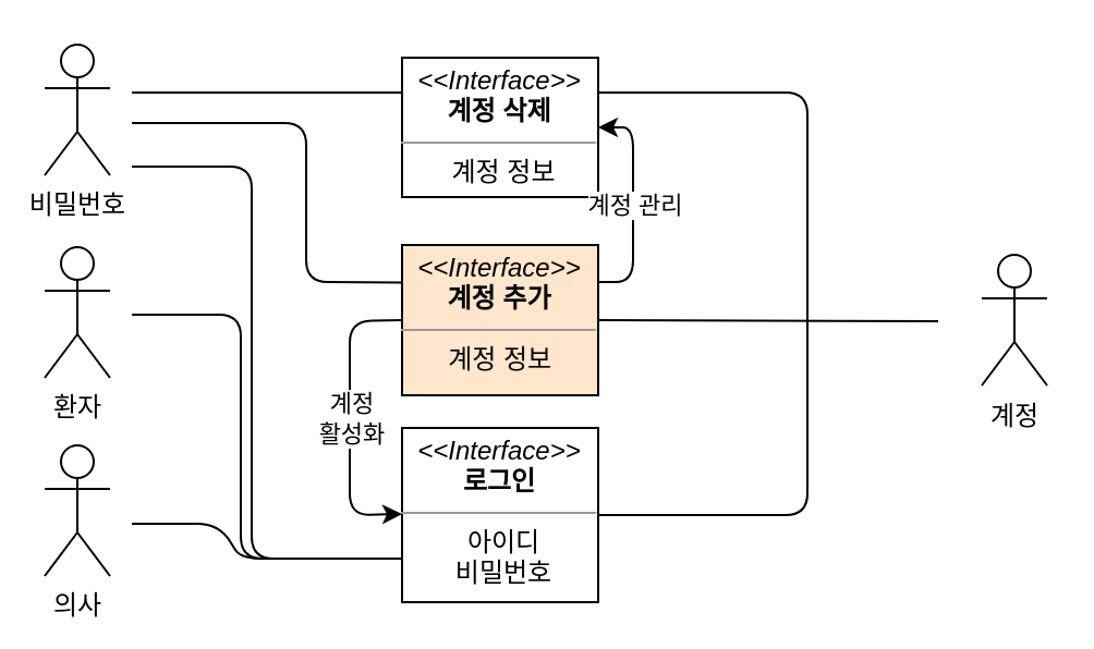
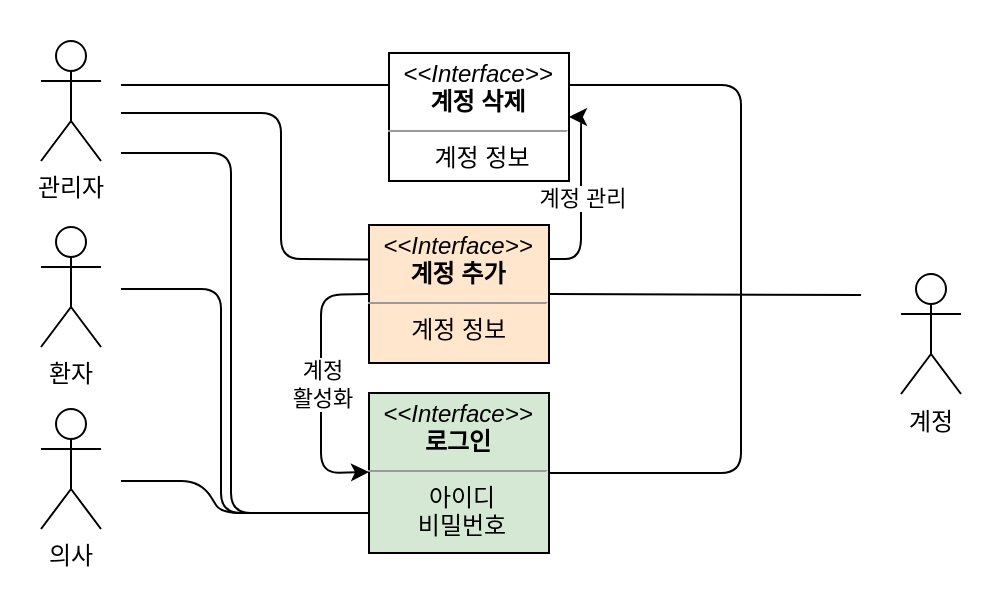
  <mxCell id="0" />
  <mxCell id="1" parent="0" />
- <mxCell id="2" value="비밀번호" style="shape=umlActor;verticalLabelPosition=bottom;verticalAlign=top;html=1;outlineConnect=0;" vertex="1" parent="1"><mxGeometry x="20" y="20" width="30" height="60" as="geometry" /></mxCell>
+ <mxCell id="2" value="관리자" style="shape=umlActor;verticalLabelPosition=bottom;verticalAlign=top;html=1;outlineConnect=0;" vertex="1" parent="1"><mxGeometry x="20" y="20" width="30" height="60" as="geometry" /></mxCell>
  <mxCell id="3" value="의사" style="shape=umlActor;verticalLabelPosition=bottom;verticalAlign=top;html=1;outlineConnect=0;" vertex="1" parent="1"><mxGeometry x="20" y="204" width="30" height="60" as="geometry" /></mxCell>
- <mxCell id="4" value="계정" style="shape=umlActor;verticalLabelPosition=bottom;verticalAlign=top;html=1;outlineConnect=0;" vertex="1" parent="1"><mxGeometry x="450" y="116.5" width="30" height="60" as="geometry" /></mxCell>
+ <mxCell id="4" value="계정" style="shape=umlActor;verticalLabelPosition=bottom;verticalAlign=top;html=1;outlineConnect=0;" vertex="1" parent="1"><mxGeometry x="450" y="136.5" width="30" height="60" as="geometry" /></mxCell>
  <mxCell id="5" value="&lt;p style=&quot;margin: 0px ; margin-top: 4px ; text-align: center&quot;&gt;&lt;i&gt;&amp;lt;&amp;lt;Interface&amp;gt;&amp;gt;&lt;/i&gt;&lt;br&gt;&lt;b&gt;계정 추가&lt;/b&gt;&lt;/p&gt;&lt;hr size=&quot;1&quot;&gt;&lt;p style=&quot;text-align: center ; margin: 0px 0px 0px 4px&quot;&gt;계정 정보&amp;nbsp;&lt;/p&gt;" style="verticalAlign=top;align=left;overflow=fill;fontSize=12;fontFamily=Helvetica;html=1;fillColor=#ffe6cc;" vertex="1" parent="1"><mxGeometry x="184" y="112" width="90" height="69" as="geometry" /></mxCell>
- <mxCell id="6" value="&lt;p style=&quot;margin: 4px 0px 0px&quot;&gt;&lt;i&gt;&amp;lt;&amp;lt;Interface&amp;gt;&amp;gt;&lt;/i&gt;&lt;br&gt;&lt;b&gt;계정 삭제&lt;/b&gt;&lt;/p&gt;&lt;hr size=&quot;1&quot;&gt;&lt;p style=&quot;margin: 0px ; margin-left: 4px&quot;&gt;계정 정보&lt;/p&gt;" style="verticalAlign=top;align=center;overflow=fill;fontSize=12;fontFamily=Helvetica;html=1;" vertex="1" parent="1"><mxGeometry x="184" y="26" width="90" height="64" as="geometry" /></mxCell>
- <mxCell id="7" value="&lt;p style=&quot;margin: 0px ; margin-top: 4px ; text-align: center&quot;&gt;&lt;i&gt;&amp;lt;&amp;lt;Interface&amp;gt;&amp;gt;&lt;/i&gt;&lt;br&gt;&lt;b&gt;로그인&lt;/b&gt;&lt;/p&gt;&lt;hr size=&quot;1&quot;&gt;&lt;p style=&quot;text-align: center ; margin: 0px 0px 0px 4px&quot;&gt;아이디&lt;/p&gt;&lt;p style=&quot;text-align: center ; margin: 0px 0px 0px 4px&quot;&gt;비밀번호&lt;/p&gt;" style="verticalAlign=top;align=left;overflow=fill;fontSize=12;fontFamily=Helvetica;html=1;" vertex="1" parent="1"><mxGeometry x="184" y="196" width="90" height="80" as="geometry" /></mxCell>
+ <mxCell id="6" value="&lt;p style=&quot;margin: 4px 0px 0px&quot;&gt;&lt;i&gt;&amp;lt;&amp;lt;Interface&amp;gt;&amp;gt;&lt;/i&gt;&lt;br&gt;&lt;b&gt;계정 삭제&lt;/b&gt;&lt;/p&gt;&lt;hr size=&quot;1&quot;&gt;&lt;p style=&quot;margin: 0px ; margin-left: 4px&quot;&gt;계정 정보&lt;/p&gt;" style="verticalAlign=top;align=center;overflow=fill;fontSize=12;fontFamily=Helvetica;html=1;" vertex="1" parent="1"><mxGeometry x="194" y="26" width="90" height="64" as="geometry" /></mxCell>
+ <mxCell id="7" value="&lt;p style=&quot;margin: 0px ; margin-top: 4px ; text-align: center&quot;&gt;&lt;i&gt;&amp;lt;&amp;lt;Interface&amp;gt;&amp;gt;&lt;/i&gt;&lt;br&gt;&lt;b&gt;로그인&lt;/b&gt;&lt;/p&gt;&lt;hr size=&quot;1&quot;&gt;&lt;p style=&quot;text-align: center ; margin: 0px 0px 0px 4px&quot;&gt;아이디&lt;/p&gt;&lt;p style=&quot;text-align: center ; margin: 0px 0px 0px 4px&quot;&gt;비밀번호&lt;/p&gt;" style="verticalAlign=top;align=left;overflow=fill;fontSize=12;fontFamily=Helvetica;html=1;fillColor=#d5e8d4;" vertex="1" parent="1"><mxGeometry x="184" y="196" width="90" height="80" as="geometry" /></mxCell>
  <mxCell id="8" value="" style="endArrow=none;html=1;exitX=1;exitY=0.25;exitDx=0;exitDy=0;" edge="1" parent="1" source="6"><mxGeometry width="50" height="50" relative="1" as="geometry"><mxPoint x="410" y="136" as="sourcePoint" /><mxPoint x="370" y="166" as="targetPoint" /><Array as="points"><mxPoint x="370" y="42" /></Array></mxGeometry></mxCell>
  <mxCell id="9" value="" style="endArrow=none;html=1;exitX=1;exitY=0.5;exitDx=0;exitDy=0;" edge="1" parent="1" source="7"><mxGeometry width="50" height="50" relative="1" as="geometry"><mxPoint x="300" y="246" as="sourcePoint" /><mxPoint x="370" y="166" as="targetPoint" /><Array as="points"><mxPoint x="370" y="236" /></Array></mxGeometry></mxCell>
  <mxCell id="10" value="" style="endArrow=none;html=1;entryX=0;entryY=0.25;entryDx=0;entryDy=0;" edge="1" parent="1" target="5"><mxGeometry width="50" height="50" relative="1" as="geometry"><mxPoint x="60" y="56" as="sourcePoint" /><mxPoint x="184" y="66" as="targetPoint" /><Array as="points"><mxPoint x="140" y="56" /><mxPoint x="140" y="129" /></Array></mxGeometry></mxCell>
  <mxCell id="11" value="" style="endArrow=none;html=1;fillColor=#f8cecc;" edge="1" parent="1"><mxGeometry width="50" height="50" relative="1" as="geometry"><mxPoint x="60" y="240" as="sourcePoint" /><mxPoint x="184" y="256" as="targetPoint" /><Array as="points"><mxPoint x="100" y="240" /><mxPoint x="110" y="256" /><mxPoint x="130" y="256" /><mxPoint x="150" y="256" /></Array></mxGeometry></mxCell>
  <mxCell id="12" value="" style="endArrow=none;html=1;exitX=1;exitY=0.5;exitDx=0;exitDy=0;" edge="1" parent="1" source="5"><mxGeometry width="50" height="50" relative="1" as="geometry"><mxPoint x="310" y="156" as="sourcePoint" /><mxPoint x="430" y="147" as="targetPoint" /><Array as="points" /></mxGeometry></mxCell>
  <mxCell id="13" value="" style="endArrow=classic;html=1;exitX=0;exitY=0.5;exitDx=0;exitDy=0;" edge="1" parent="1" source="5"><mxGeometry relative="1" as="geometry"><mxPoint x="84" y="235.5" as="sourcePoint" /><mxPoint x="184" y="235.5" as="targetPoint" /><Array as="points"><mxPoint x="160" y="147" /><mxPoint x="160" y="236" /></Array></mxGeometry></mxCell>
  <mxCell id="14" value="계정&lt;br&gt;활성화" style="edgeLabel;resizable=0;html=1;align=center;verticalAlign=middle;horizontal=1;" connectable="0" vertex="1" parent="13"><mxGeometry relative="1" as="geometry" /></mxCell>
  <mxCell id="15" value="" style="endArrow=classic;html=1;entryX=1;entryY=0.5;entryDx=0;entryDy=0;" edge="1" parent="1" target="6"><mxGeometry relative="1" as="geometry"><mxPoint x="274" y="129" as="sourcePoint" /><mxPoint x="390" y="116" as="targetPoint" /><Array as="points"><mxPoint y="129" x="290" /><mxPoint y="58" x="290" /></Array></mxGeometry></mxCell>
  <mxCell id="16" value="계정 관리" style="edgeLabel;resizable=0;html=1;align=center;verticalAlign=middle;" connectable="0" vertex="1" parent="15"><mxGeometry relative="1" as="geometry" /></mxCell>
  <mxCell id="17" value="환자" style="shape=umlActor;verticalLabelPosition=bottom;verticalAlign=top;html=1;outlineConnect=0;" vertex="1" parent="1"><mxGeometry x="20" y="113" width="30" height="60" as="geometry" /></mxCell>
  <mxCell id="18" value="" style="endArrow=none;html=1;entryX=0;entryY=0.75;entryDx=0;entryDy=0;" edge="1" parent="1" target="7"><mxGeometry width="50" height="50" relative="1" as="geometry"><mxPoint x="60" y="76" as="sourcePoint" /><mxPoint x="115" y="256" as="targetPoint" /><Array as="points"><mxPoint x="115" y="76" /><mxPoint x="115" y="256" /></Array></mxGeometry></mxCell>
  <mxCell id="19" value="" style="endArrow=none;html=1;entryX=0;entryY=0.75;entryDx=0;entryDy=0;" edge="1" parent="1" target="7"><mxGeometry width="50" height="50" relative="1" as="geometry"><mxPoint x="60" y="144" as="sourcePoint" /><mxPoint x="110" y="256" as="targetPoint" /><Array as="points"><mxPoint x="110" y="144" /><mxPoint x="110" y="256" /></Array></mxGeometry></mxCell>
  <mxCell id="20" value="" style="endArrow=none;html=1;exitX=0;exitY=0.25;exitDx=0;exitDy=0;" edge="1" parent="1" source="6"><mxGeometry width="50" height="50" relative="1" as="geometry"><mxPoint x="180" y="36" as="sourcePoint" /><mxPoint x="60" y="42" as="targetPoint" /><Array as="points" /></mxGeometry></mxCell>
